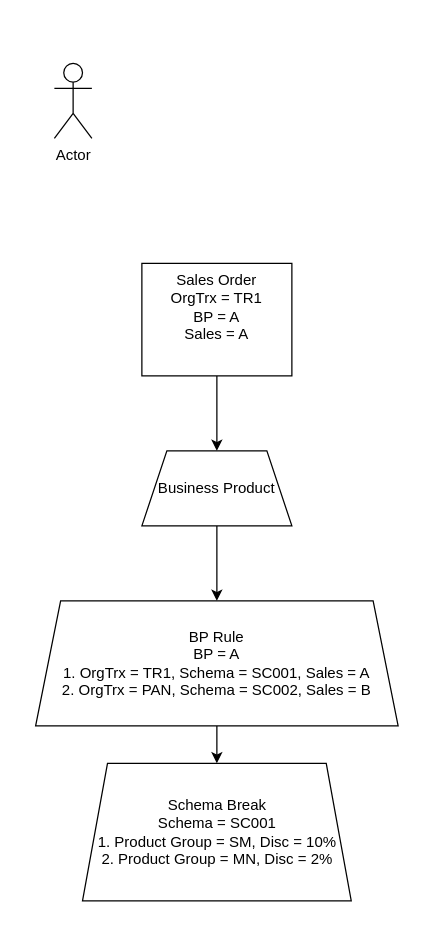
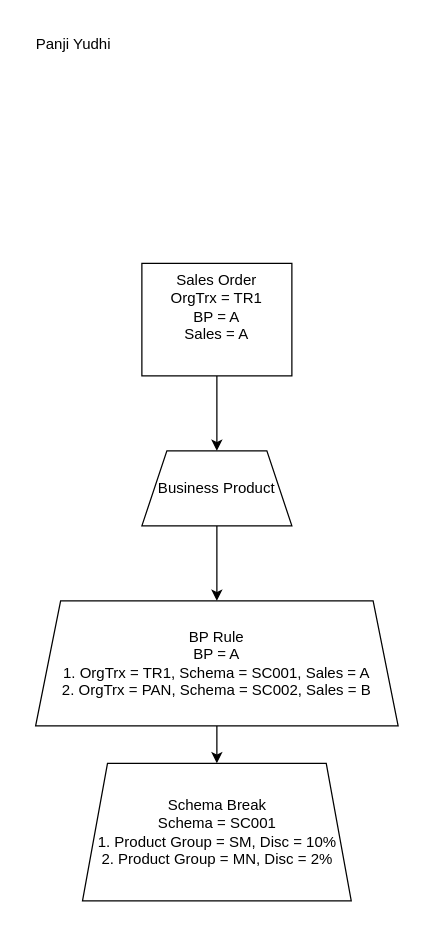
  <mxCell id="0" />
  <mxCell id="1" parent="0" />
- <mxCell id="2" value="Actor" style="shape=umlActor;verticalLabelPosition=bottom;verticalAlign=top;html=1;outlineConnect=0;" vertex="1" parent="1"><mxGeometry x="43" y="50" width="30" height="60" as="geometry" /></mxCell>
+ <mxCell id="3" value="Panji Yudhi" style="text;html=1;align=center;verticalAlign=middle;whiteSpace=wrap;rounded=0;" vertex="1" parent="1"><mxGeometry x="20.5" y="20" width="75" height="30" as="geometry" /></mxCell>
  <mxCell id="4" value="" style="edgeStyle=orthogonalEdgeStyle;rounded=0;orthogonalLoop=1;jettySize=auto;html=1;" edge="1" parent="1" source="5"><mxGeometry relative="1" as="geometry"><mxPoint x="173" y="360" as="targetPoint" /></mxGeometry></mxCell>
  <mxCell id="5" value="Sales Order&lt;br&gt;OrgTrx = TR1&lt;br&gt;BP = A&lt;div&gt;Sales = A&lt;/div&gt;" style="whiteSpace=wrap;html=1;verticalAlign=top;" vertex="1" parent="1"><mxGeometry x="113" y="210" width="120" height="90" as="geometry" /></mxCell>
  <mxCell id="6" value="" style="edgeStyle=orthogonalEdgeStyle;rounded=0;orthogonalLoop=1;jettySize=auto;html=1;" edge="1" parent="1" source="7" target="9"><mxGeometry relative="1" as="geometry" /></mxCell>
  <mxCell id="7" value="Business Product" style="shape=trapezoid;perimeter=trapezoidPerimeter;whiteSpace=wrap;html=1;fixedSize=1;" vertex="1" parent="1"><mxGeometry x="113" y="360" width="120" height="60" as="geometry" /></mxCell>
  <mxCell id="8" value="" style="edgeStyle=orthogonalEdgeStyle;rounded=0;orthogonalLoop=1;jettySize=auto;html=1;" edge="1" parent="1" source="9" target="10"><mxGeometry relative="1" as="geometry" /></mxCell>
  <mxCell id="9" value="BP Rule&lt;br&gt;BP = A&lt;br&gt;1. OrgTrx = TR1, Schema = SC001, Sales = A&lt;br&gt;2. OrgTrx = PAN, Schema = SC002, Sales = B" style="shape=trapezoid;perimeter=trapezoidPerimeter;whiteSpace=wrap;html=1;fixedSize=1;" vertex="1" parent="1"><mxGeometry x="28" y="480" width="290" height="100" as="geometry" /></mxCell>
  <mxCell id="10" value="Schema Break&lt;br&gt;Schema = SC001&lt;br&gt;1. Product Group = SM, Disc = 10%&lt;br&gt;2. Product Group = MN, Disc = 2%" style="shape=trapezoid;perimeter=trapezoidPerimeter;whiteSpace=wrap;html=1;fixedSize=1;" vertex="1" parent="1"><mxGeometry x="65.5" y="610" width="215" height="110" as="geometry" /></mxCell>
